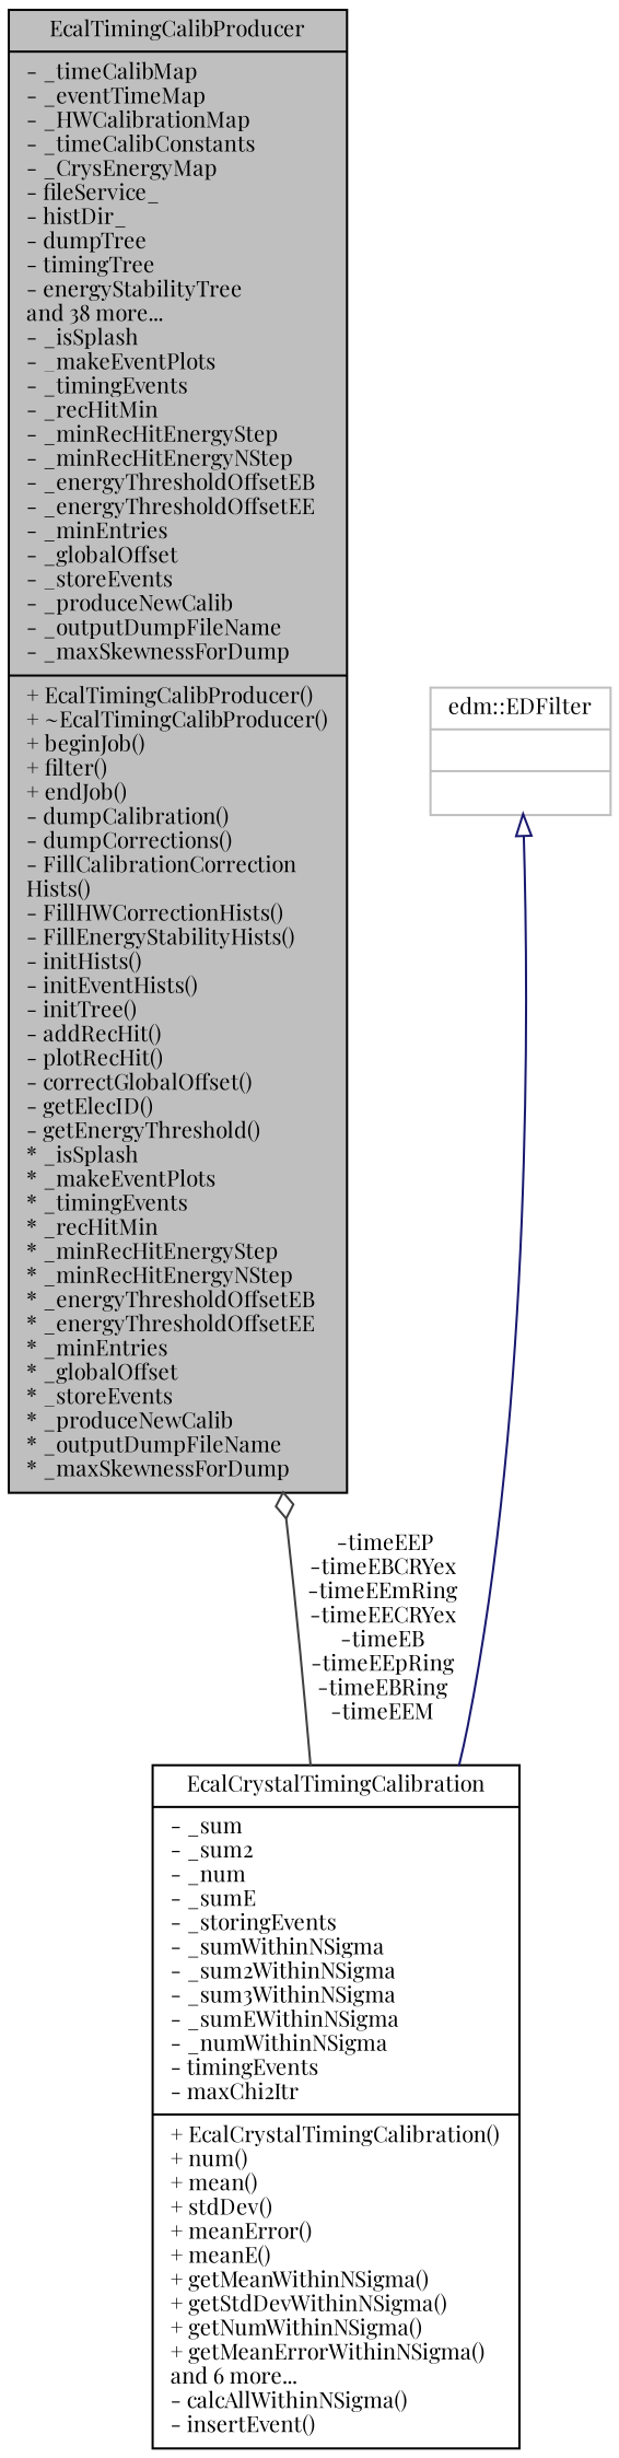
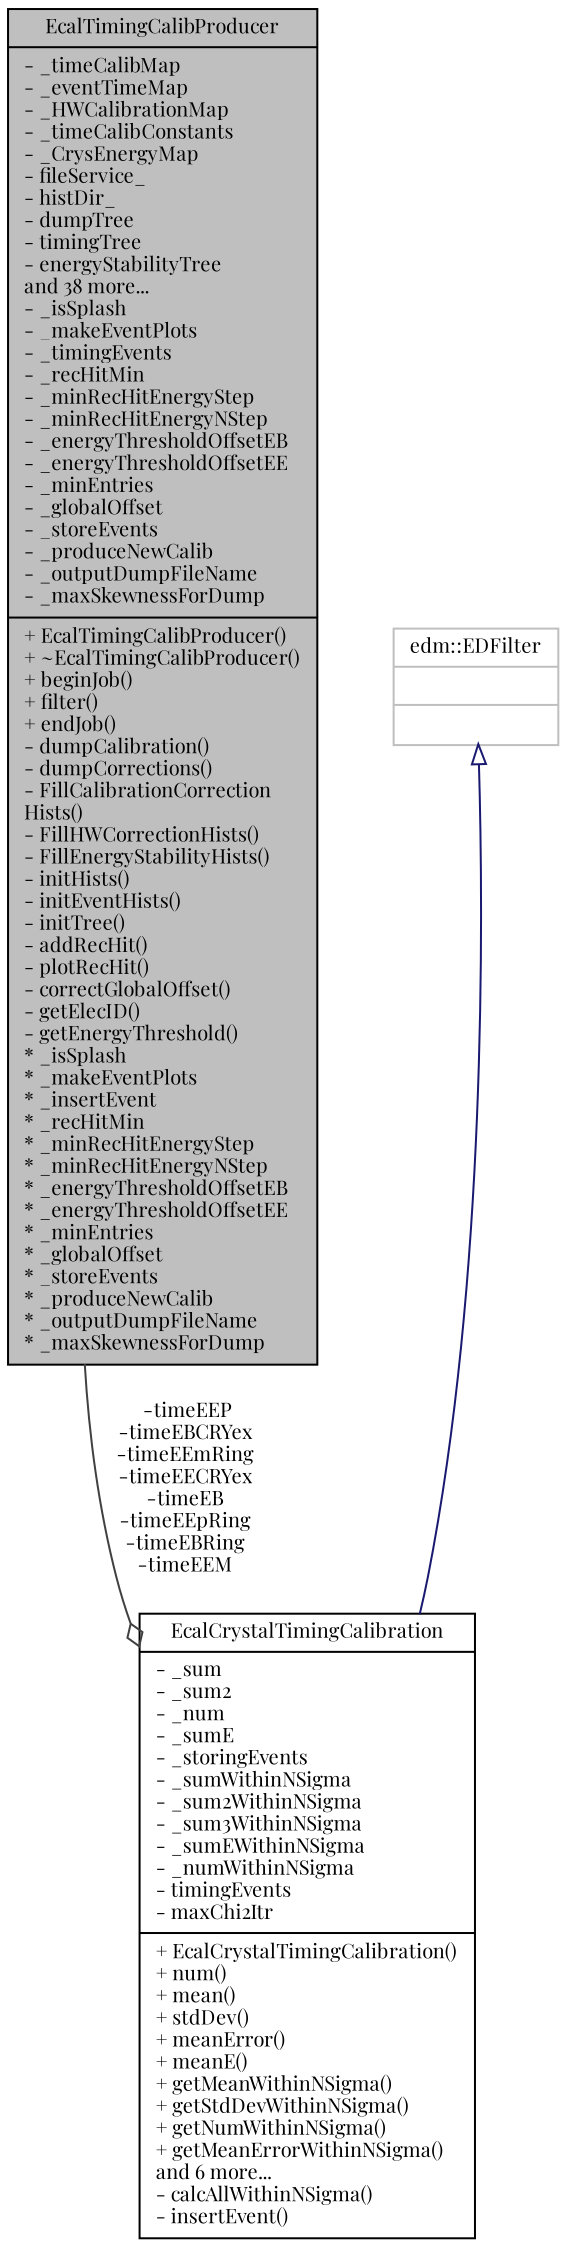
  digraph {
    fontname="Playfair Display"
    node [color=black fillcolor=white fontname="Playfair Display" fontsize=10 shape=record style=filled]
    edge [fontname="Playfair Display" fontsize=10 labelfontname=Helvetica labelfontsize=10 style=solid]
-   n1 [fillcolor=grey75 fontcolor=black height=0.2 label="{EcalTimingCalibProducer\n|- _timeCalibMap\l- _eventTimeMap\l- _HWCalibrationMap\l- _timeCalibConstants\l- _CrysEnergyMap\l- fileService_\l- histDir_\l- dumpTree\l- timingTree\l- energyStabilityTree\land 38 more...\l- _isSplash\l- _makeEventPlots\l- _timingEvents\l- _recHitMin\l- _minRecHitEnergyStep\l- _minRecHitEnergyNStep\l- _energyThresholdOffsetEB\l- _energyThresholdOffsetEE\l- _minEntries\l- _globalOffset\l- _storeEvents\l- _produceNewCalib\l- _outputDumpFileName\l- _maxSkewnessForDump\l|+ EcalTimingCalibProducer()\l+ ~EcalTimingCalibProducer()\l+ beginJob()\l+ filter()\l+ endJob()\l- dumpCalibration()\l- dumpCorrections()\l- FillCalibrationCorrection\lHists()\l- FillHWCorrectionHists()\l- FillEnergyStabilityHists()\l- initHists()\l- initEventHists()\l- initTree()\l- addRecHit()\l- plotRecHit()\l- correctGlobalOffset()\l- getElecID()\l- getEnergyThreshold()\l* _isSplash\l* _makeEventPlots\l* _timingEvents\l* _recHitMin\l* _minRecHitEnergyStep\l* _minRecHitEnergyNStep\l* _energyThresholdOffsetEB\l* _energyThresholdOffsetEE\l* _minEntries\l* _globalOffset\l* _storeEvents\l* _produceNewCalib\l* _outputDumpFileName\l* _maxSkewnessForDump\l}" width=0.4]
+   n1 [fillcolor=grey75 fontcolor=black height=0.2 label="{EcalTimingCalibProducer\n|- _timeCalibMap\l- _eventTimeMap\l- _HWCalibrationMap\l- _timeCalibConstants\l- _CrysEnergyMap\l- fileService_\l- histDir_\l- dumpTree\l- timingTree\l- energyStabilityTree\land 38 more...\l- _isSplash\l- _makeEventPlots\l- _timingEvents\l- _recHitMin\l- _minRecHitEnergyStep\l- _minRecHitEnergyNStep\l- _energyThresholdOffsetEB\l- _energyThresholdOffsetEE\l- _minEntries\l- _globalOffset\l- _storeEvents\l- _produceNewCalib\l- _outputDumpFileName\l- _maxSkewnessForDump\l|+ EcalTimingCalibProducer()\l+ ~EcalTimingCalibProducer()\l+ beginJob()\l+ filter()\l+ endJob()\l- dumpCalibration()\l- dumpCorrections()\l- FillCalibrationCorrection\lHists()\l- FillHWCorrectionHists()\l- FillEnergyStabilityHists()\l- initHists()\l- initEventHists()\l- initTree()\l- addRecHit()\l- plotRecHit()\l- correctGlobalOffset()\l- getElecID()\l- getEnergyThreshold()\l* _isSplash\l* _makeEventPlots\l* _insertEvent\l* _recHitMin\l* _minRecHitEnergyStep\l* _minRecHitEnergyNStep\l* _energyThresholdOffsetEB\l* _energyThresholdOffsetEE\l* _minEntries\l* _globalOffset\l* _storeEvents\l* _produceNewCalib\l* _outputDumpFileName\l* _maxSkewnessForDump\l}" width=0.4]
    n2 [color=grey75 height=0.2 label="{edm::EDFilter\n||}" width=0.4]
    n3 [height=0.2 label="{EcalCrystalTimingCalibration\n|- _sum\l- _sum2\l- _num\l- _sumE\l- _storingEvents\l- _sumWithinNSigma\l- _sum2WithinNSigma\l- _sum3WithinNSigma\l- _sumEWithinNSigma\l- _numWithinNSigma\l- timingEvents\l- maxChi2Itr\l|+ EcalCrystalTimingCalibration()\l+ num()\l+ mean()\l+ stdDev()\l+ meanError()\l+ meanE()\l+ getMeanWithinNSigma()\l+ getStdDevWithinNSigma()\l+ getNumWithinNSigma()\l+ getMeanErrorWithinNSigma()\land 6 more...\l- calcAllWithinNSigma()\l- insertEvent()\l}" width=0.4]
    n2 -> n3 [arrowtail=onormal color=midnightblue dir=back]
-   n3 -> n1 [arrowhead=odiamond color=grey25 label=" -timeEEP\n-timeEBCRYex\n-timeEEmRing\n-timeEECRYex\n-timeEB\n-timeEEpRing\n-timeEBRing\n-timeEEM"]
+   n1 -> n3 [arrowhead=odiamond color=grey25 label=" -timeEEP\n-timeEBCRYex\n-timeEEmRing\n-timeEECRYex\n-timeEB\n-timeEEpRing\n-timeEBRing\n-timeEEM"]
  }
